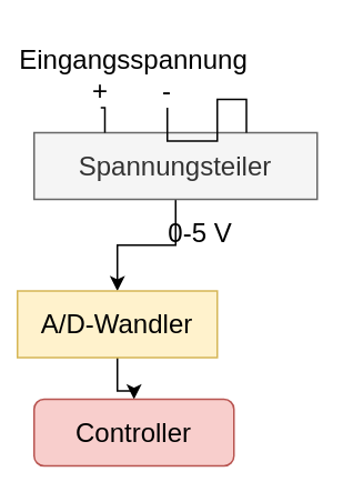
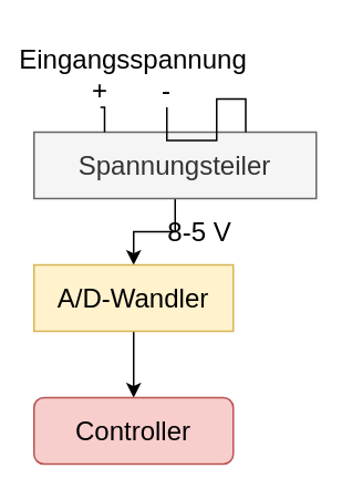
  <mxCell id="0" />
  <mxCell id="1" parent="0" />
  <mxCell id="2" value="" style="edgeStyle=orthogonalEdgeStyle;rounded=0;orthogonalLoop=1;jettySize=auto;html=1;" edge="1" parent="1" source="3" target="5"><mxGeometry relative="1" as="geometry" /></mxCell>
  <mxCell id="3" value="&lt;font style=&quot;font-size: 16px;&quot;&gt;Spannungsteiler&lt;/font&gt;" style="rounded=0;whiteSpace=wrap;html=1;fontSize=16;fillColor=#f5f5f5;fontColor=#333333;strokeColor=#666666;" parent="1" vertex="1"><mxGeometry x="20" y="79" width="170" height="40" as="geometry" /></mxCell>
  <mxCell id="4" value="" style="edgeStyle=orthogonalEdgeStyle;rounded=0;orthogonalLoop=1;jettySize=auto;html=1;" edge="1" parent="1" source="5" target="6"><mxGeometry relative="1" as="geometry" /></mxCell>
- <mxCell id="5" value="&lt;font style=&quot;font-size: 16px;&quot;&gt;A/D-Wandler&lt;/font&gt;" style="rounded=0;whiteSpace=wrap;html=1;fontSize=16;fillColor=#fff2cc;strokeColor=#d6b656;" parent="1" vertex="1"><mxGeometry x="10" y="174" width="120" height="40" as="geometry" /></mxCell>
+ <mxCell id="5" value="&lt;font style=&quot;font-size: 16px;&quot;&gt;A/D-Wandler&lt;/font&gt;" style="rounded=0;whiteSpace=wrap;html=1;fontSize=16;fillColor=#fff2cc;strokeColor=#d6b656;" parent="1" vertex="1"><mxGeometry x="20" y="159" width="120" height="40" as="geometry" /></mxCell>
  <mxCell id="6" value="&lt;font style=&quot;font-size: 16px;&quot;&gt;Controller&lt;/font&gt;" style="whiteSpace=wrap;html=1;fontSize=16;fillColor=#f8cecc;strokeColor=#b85450;rounded=1;" parent="1" vertex="1"><mxGeometry x="20" y="239" width="120" height="40" as="geometry" /></mxCell>
  <mxCell id="7" value="Eingangsspannung" style="text;html=1;strokeColor=none;fillColor=none;align=center;verticalAlign=middle;whiteSpace=wrap;rounded=0;fontSize=16;" parent="1" vertex="1"><mxGeometry x="20" y="20" width="120" height="30" as="geometry" /></mxCell>
  <mxCell id="8" style="edgeStyle=orthogonalEdgeStyle;rounded=0;orthogonalLoop=1;jettySize=auto;html=1;exitX=0.5;exitY=1;exitDx=0;exitDy=0;entryX=0.75;entryY=0;entryDx=0;entryDy=0;endArrow=none;endFill=0;" edge="1" parent="1" source="9" target="3"><mxGeometry relative="1" as="geometry" /></mxCell>
  <mxCell id="9" value="&lt;font style=&quot;font-size: 16px;&quot;&gt;-&lt;/font&gt;" style="text;html=1;strokeColor=none;fillColor=none;align=center;verticalAlign=middle;whiteSpace=wrap;rounded=0;fontSize=16;" parent="1" vertex="1"><mxGeometry x="90" y="44" width="20" height="20" as="geometry" /></mxCell>
  <mxCell id="10" style="edgeStyle=orthogonalEdgeStyle;rounded=0;orthogonalLoop=1;jettySize=auto;html=1;exitX=0.5;exitY=1;exitDx=0;exitDy=0;entryX=0.25;entryY=0;entryDx=0;entryDy=0;endArrow=none;endFill=0;" edge="1" parent="1" source="11" target="3"><mxGeometry relative="1" as="geometry" /></mxCell>
  <mxCell id="11" value="+" style="text;html=1;strokeColor=none;fillColor=none;align=center;verticalAlign=middle;whiteSpace=wrap;rounded=0;fontSize=16;" parent="1" vertex="1"><mxGeometry x="50" y="44" width="20" height="20" as="geometry" /></mxCell>
- <mxCell id="12" value="0-5 V" style="text;html=1;strokeColor=none;fillColor=none;align=center;verticalAlign=middle;whiteSpace=wrap;rounded=0;fontSize=16;" parent="1" vertex="1"><mxGeometry x="90" y="129" width="60" height="20" as="geometry" /></mxCell>
+ <mxCell id="12" value="8-5 V" style="text;html=1;strokeColor=none;fillColor=none;align=center;verticalAlign=middle;whiteSpace=wrap;rounded=0;fontSize=16;" parent="1" vertex="1"><mxGeometry x="90" y="129" width="60" height="20" as="geometry" /></mxCell>
